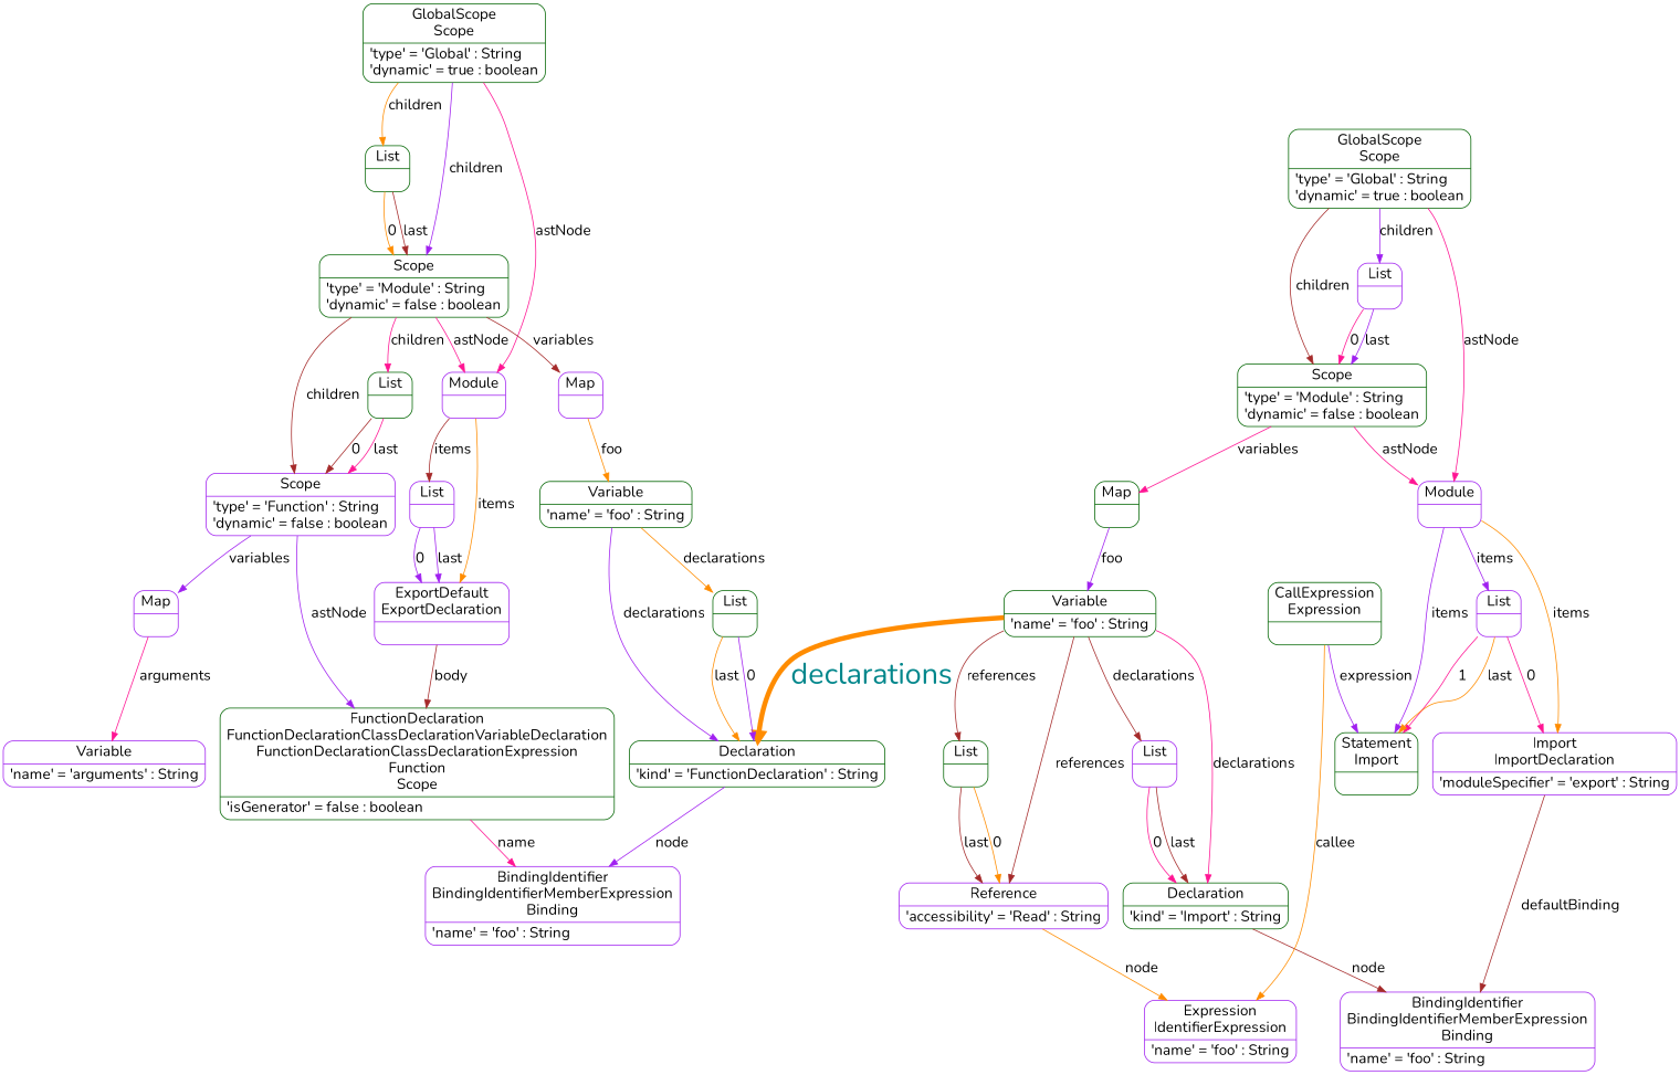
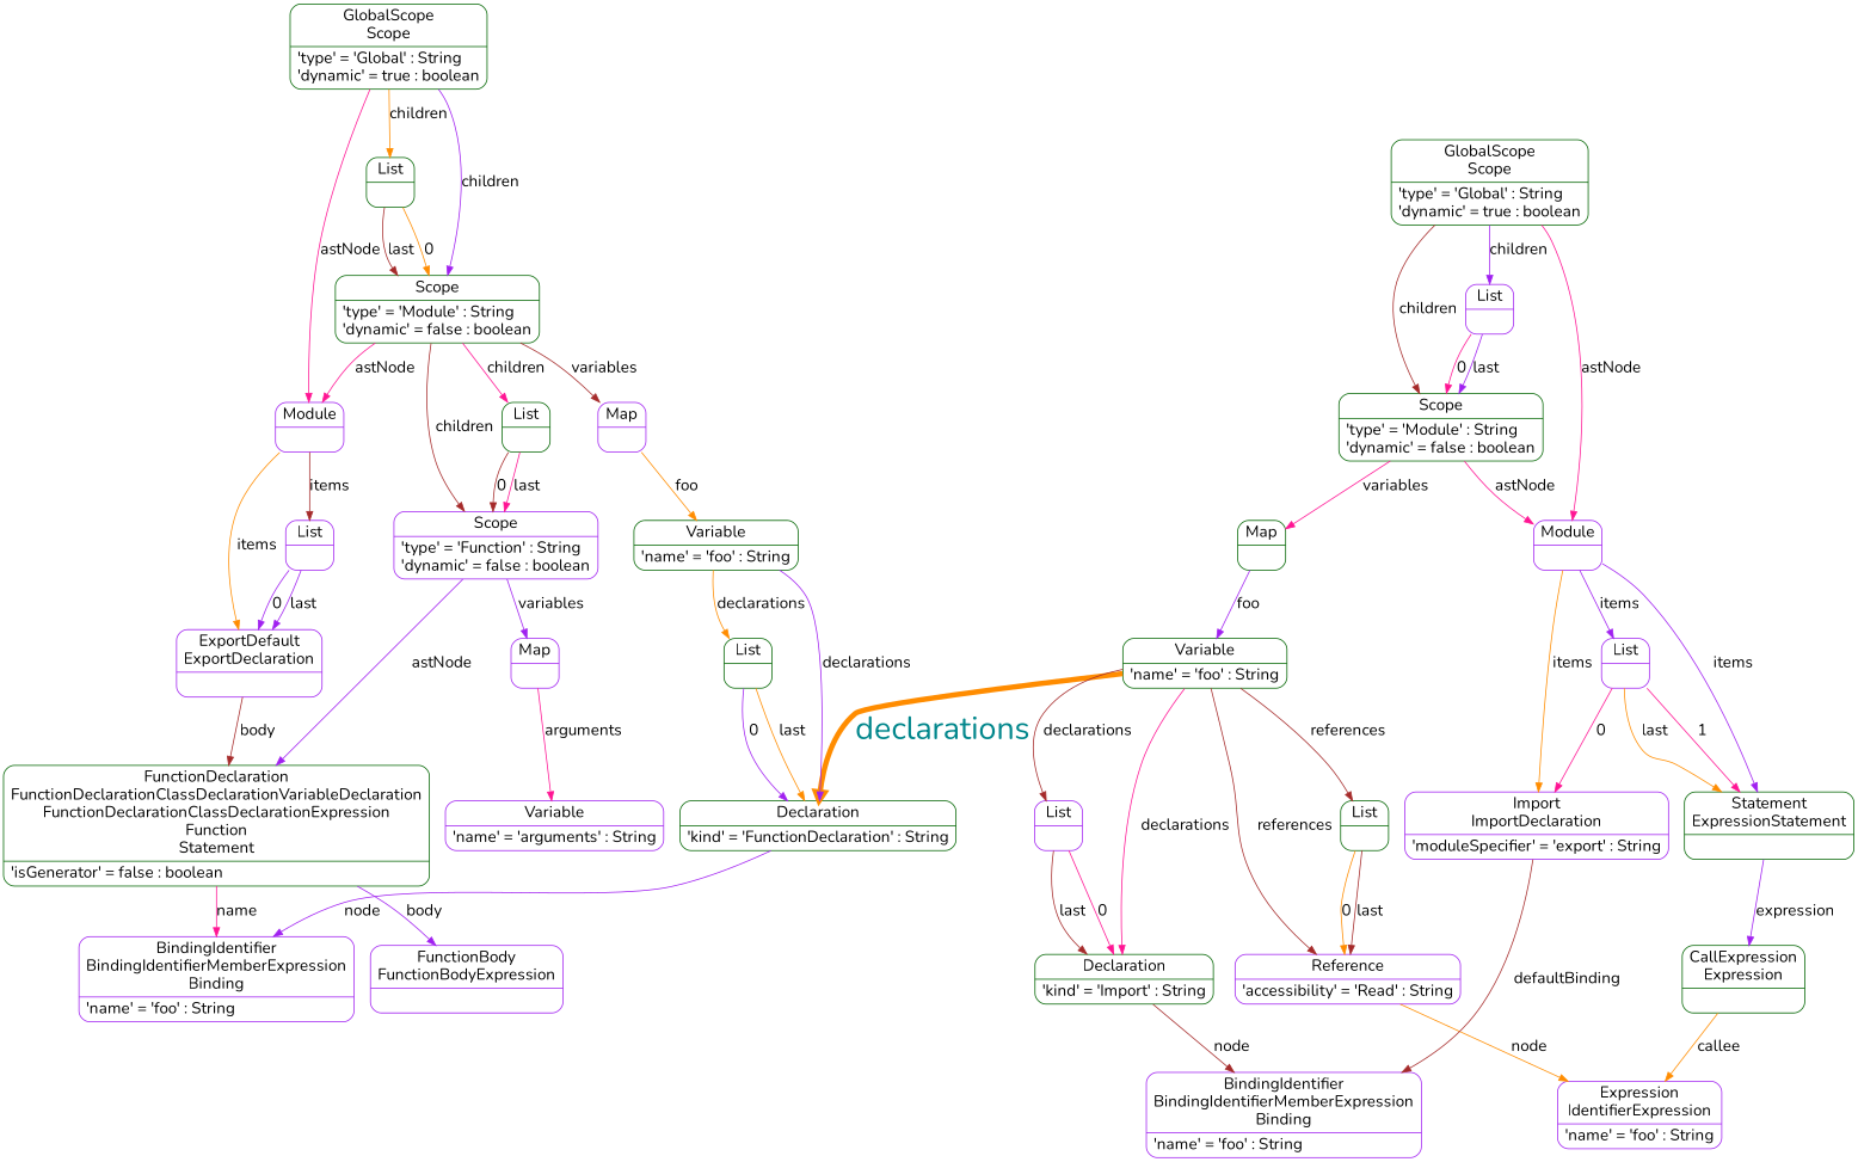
  digraph {
    fontname=Nunito
    node [color=purple fontname=Nunito fontsize=18 shape=Mrecord]
    edge [color=purple fontname=Nunito fontsize=18]
    n1 [color=darkgreen label="{Variable|'name' = 'foo' : String\l}"]
    n2 [color=darkgreen label="{Declaration|'kind' = 'FunctionDeclaration' : String\l}"]
    n3 [label="{List|}"]
    n4 [color=darkgreen label="{List|}"]
    n5 [color=darkgreen label="{Declaration|'kind' = 'Import' : String\l}"]
    n6 [label="{Reference|'accessibility' = 'Read' : String\l}"]
    n7 [label="{BindingIdentifier\nBindingIdentifierMemberExpression\nBinding|'name' = 'foo' : String\l}"]
    n8 [label="{BindingIdentifier\nBindingIdentifierMemberExpression\nBinding|'name' = 'foo' : String\l}"]
    n9 [label="{Expression\nIdentifierExpression|'name' = 'foo' : String\l}"]
    n10 [color=darkgreen label="{GlobalScope\nScope|'type' = 'Global' : String\l'dynamic' = true : boolean\l}"]
    n11 [color=darkgreen label="{Scope|'type' = 'Module' : String\l'dynamic' = false : boolean\l}"]
    n12 [color=darkgreen label="{List|}"]
    n13 [label="{Module\n|}"]
    n14 [label="{Scope|'type' = 'Function' : String\l'dynamic' = false : boolean\l}"]
    n15 [label="{Map|}"]
    n16 [color=darkgreen label="{List|}"]
    n17 [label="{ExportDefault\nExportDeclaration|}"]
    n18 [label="{List|}"]
-   n19 [color=darkgreen label="{FunctionDeclaration\nFunctionDeclarationClassDeclarationVariableDeclaration\nFunctionDeclarationClassDeclarationExpression\nFunction\nScope|'isGenerator' = false : boolean\l}"]
+   n19 [color=darkgreen label="{FunctionDeclaration\nFunctionDeclarationClassDeclarationVariableDeclaration\nFunctionDeclarationClassDeclarationExpression\nFunction\nStatement|'isGenerator' = false : boolean\l}"]
    n20 [label="{Map|}"]
    n21 [color=darkgreen label="{Variable|'name' = 'foo' : String\l}"]
+   n22 [label="{FunctionBody\nFunctionBodyExpression|}"]
    n23 [label="{Variable|'name' = 'arguments' : String\l}"]
    n24 [color=darkgreen label="{List|}"]
    n25 [color=darkgreen label="{GlobalScope\nScope|'type' = 'Global' : String\l'dynamic' = true : boolean\l}"]
    n26 [color=darkgreen label="{Scope|'type' = 'Module' : String\l'dynamic' = false : boolean\l}"]
    n27 [label="{Module|}"]
    n28 [label="{List|}"]
    n29 [color=darkgreen label="{Map|}"]
-   n30 [color=darkgreen label="{Statement\nImport|}"]
+   n30 [color=darkgreen label="{Statement\nExpressionStatement|}"]
    n31 [label="{Import\nImportDeclaration|'moduleSpecifier' = 'export' : String\l}"]
    n32 [label="{List|}"]
    n33 [color=darkgreen label="{CallExpression\nExpression|}"]
    n1 -> n2 [color=darkorange fontcolor=turquoise4 fontsize=36 label=declarations penwidth=6]
    n1 -> n3 [color=brown label=declarations]
    n1 -> n4 [color=brown label=references]
    n1 -> n5 [color=deeppink label=declarations]
    n1 -> n6 [color=brown label=references]
    n2 -> n7 [label="node"]
    n3 -> n5 [color=brown label=last]
    n3 -> n5 [color=deeppink label=0]
    n4 -> n6 [color=brown label=last]
    n4 -> n6 [color=darkorange label=0]
    n5 -> n8 [color=brown label="node"]
    n6 -> n9 [color=darkorange label="node"]
    n10 -> n11 [label=children]
    n10 -> n12 [color=darkorange label=children]
    n10 -> n13 [color=deeppink label=astNode]
    n11 -> n13 [color=deeppink label=astNode]
    n11 -> n14 [color=brown label=children]
    n11 -> n15 [color=brown label=variables]
    n11 -> n16 [color=deeppink label=children]
    n12 -> n11 [color=darkorange label=0]
    n12 -> n11 [color=brown label=last]
    n13 -> n17 [color=darkorange label=items]
    n13 -> n18 [color=brown label=items]
    n14 -> n19 [label=astNode]
    n14 -> n20 [label=variables]
    n15 -> n21 [color=darkorange label=foo]
    n16 -> n14 [color=brown label=0]
    n16 -> n14 [color=deeppink label=last]
    n17 -> n19 [color=brown label=body]
    n18 -> n17 [label=0]
    n18 -> n17 [label=last]
    n19 -> n7 [color=deeppink label=name]
+   n19 -> n22 [label=body]
    n20 -> n23 [color=deeppink label=arguments]
    n21 -> n2 [label=declarations]
    n21 -> n24 [color=darkorange label=declarations]
    n24 -> n2 [label=0]
    n24 -> n2 [color=darkorange label=last]
    n25 -> n26 [color=brown label=children]
    n25 -> n27 [color=deeppink label=astNode]
    n25 -> n28 [label=children]
    n26 -> n27 [color=deeppink label=astNode]
    n26 -> n29 [color=deeppink label=variables]
    n27 -> n30 [label=items]
    n27 -> n31 [color=darkorange label=items]
    n27 -> n32 [label=items]
    n28 -> n26 [color=deeppink label=0]
    n28 -> n26 [label=last]
    n29 -> n1 [label=foo]
-   n33 -> n30 [label=expression]
+   n30 -> n33 [label=expression]
    n31 -> n8 [color=brown label=defaultBinding]
    n32 -> n30 [color=deeppink label=1]
    n32 -> n30 [color=darkorange label=last]
    n32 -> n31 [color=deeppink label=0]
    n33 -> n9 [color=darkorange label=callee]
  }
